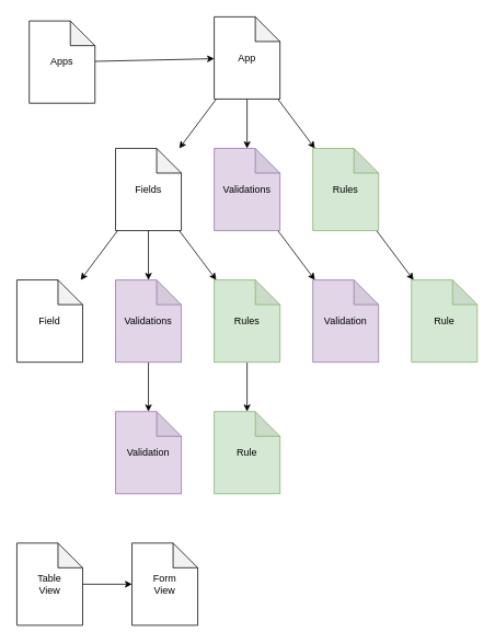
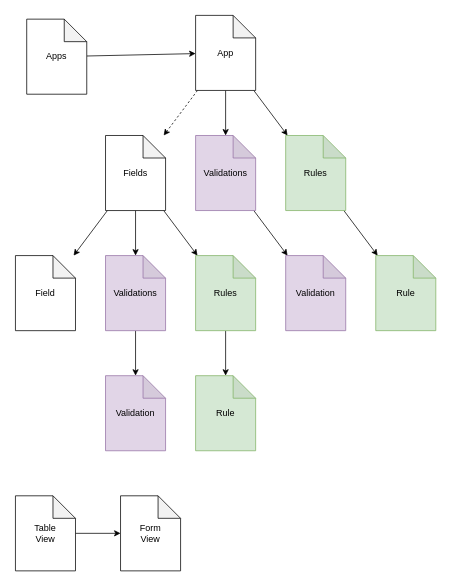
  <mxCell id="0" />
  <mxCell id="1" parent="0" />
  <mxCell id="2" style="rounded=0;orthogonalLoop=1;jettySize=auto;html=1;" parent="1" source="3" target="7" edge="1"><mxGeometry relative="1" as="geometry" /></mxCell>
  <mxCell id="3" value="Apps" style="shape=note;whiteSpace=wrap;html=1;backgroundOutline=1;darkOpacity=0.05;" parent="1" vertex="1"><mxGeometry x="35" y="25" width="80" height="100" as="geometry" /></mxCell>
- <mxCell id="4" style="rounded=0;orthogonalLoop=1;jettySize=auto;html=1;" parent="1" source="7" target="11" edge="1"><mxGeometry relative="1" as="geometry" /></mxCell>
+ <mxCell id="4" style="rounded=0;orthogonalLoop=1;jettySize=auto;html=1;dashed=1;" parent="1" source="7" target="11" edge="1"><mxGeometry relative="1" as="geometry" /></mxCell>
  <mxCell id="5" style="edgeStyle=none;rounded=0;orthogonalLoop=1;jettySize=auto;html=1;" edge="1" parent="1" source="7" target="25"><mxGeometry relative="1" as="geometry" /></mxCell>
  <mxCell id="6" style="edgeStyle=none;rounded=0;orthogonalLoop=1;jettySize=auto;html=1;" edge="1" parent="1" source="7" target="23"><mxGeometry relative="1" as="geometry" /></mxCell>
  <mxCell id="7" value="App" style="shape=note;whiteSpace=wrap;html=1;backgroundOutline=1;darkOpacity=0.05;" parent="1" vertex="1"><mxGeometry x="260" y="20" width="80" height="100" as="geometry" /></mxCell>
  <mxCell id="8" style="rounded=0;orthogonalLoop=1;jettySize=auto;html=1;" parent="1" source="11" target="12" edge="1"><mxGeometry relative="1" as="geometry" /></mxCell>
  <mxCell id="9" style="edgeStyle=none;rounded=0;orthogonalLoop=1;jettySize=auto;html=1;" edge="1" parent="1" source="11" target="14"><mxGeometry relative="1" as="geometry" /></mxCell>
  <mxCell id="10" style="edgeStyle=none;rounded=0;orthogonalLoop=1;jettySize=auto;html=1;" edge="1" parent="1" source="11" target="16"><mxGeometry relative="1" as="geometry" /></mxCell>
  <mxCell id="11" value="Fields" style="shape=note;whiteSpace=wrap;html=1;backgroundOutline=1;darkOpacity=0.05;" parent="1" vertex="1"><mxGeometry x="140" y="180" width="80" height="100" as="geometry" /></mxCell>
  <mxCell id="12" value="Field" style="shape=note;whiteSpace=wrap;html=1;backgroundOutline=1;darkOpacity=0.05;" parent="1" vertex="1"><mxGeometry x="20" y="340" width="80" height="100" as="geometry" /></mxCell>
  <mxCell id="13" style="edgeStyle=none;rounded=0;orthogonalLoop=1;jettySize=auto;html=1;" parent="1" source="14" target="17" edge="1"><mxGeometry relative="1" as="geometry" /></mxCell>
  <mxCell id="14" value="Validations" style="shape=note;whiteSpace=wrap;html=1;backgroundOutline=1;darkOpacity=0.05;fillColor=#e1d5e7;strokeColor=#9673a6;" parent="1" vertex="1"><mxGeometry x="140" y="340" width="80" height="100" as="geometry" /></mxCell>
  <mxCell id="15" style="edgeStyle=none;rounded=0;orthogonalLoop=1;jettySize=auto;html=1;" parent="1" source="16" target="18" edge="1"><mxGeometry relative="1" as="geometry" /></mxCell>
  <mxCell id="16" value="Rules" style="shape=note;whiteSpace=wrap;html=1;backgroundOutline=1;darkOpacity=0.05;fillColor=#d5e8d4;strokeColor=#82b366;" parent="1" vertex="1"><mxGeometry x="260" y="340" width="80" height="100" as="geometry" /></mxCell>
  <mxCell id="17" value="Validation" style="shape=note;whiteSpace=wrap;html=1;backgroundOutline=1;darkOpacity=0.05;fillColor=#e1d5e7;strokeColor=#9673a6;" parent="1" vertex="1"><mxGeometry x="140" y="500" width="80" height="100" as="geometry" /></mxCell>
  <mxCell id="18" value="Rule" style="shape=note;whiteSpace=wrap;html=1;backgroundOutline=1;darkOpacity=0.05;fillColor=#d5e8d4;strokeColor=#82b366;" parent="1" vertex="1"><mxGeometry x="260" y="500" width="80" height="100" as="geometry" /></mxCell>
  <mxCell id="19" style="edgeStyle=none;rounded=0;orthogonalLoop=1;jettySize=auto;html=1;" parent="1" source="20" target="21" edge="1"><mxGeometry relative="1" as="geometry" /></mxCell>
  <mxCell id="20" value="&lt;div&gt;Table&lt;/div&gt;&lt;div&gt;View&lt;br&gt;&lt;/div&gt;" style="shape=note;whiteSpace=wrap;html=1;backgroundOutline=1;darkOpacity=0.05;" parent="1" vertex="1"><mxGeometry x="20" y="660" width="80" height="100" as="geometry" /></mxCell>
  <mxCell id="21" value="Form&lt;div&gt;View&lt;br&gt;&lt;/div&gt;" style="shape=note;whiteSpace=wrap;html=1;backgroundOutline=1;darkOpacity=0.05;" parent="1" vertex="1"><mxGeometry x="160" y="660" width="80" height="100" as="geometry" /></mxCell>
  <mxCell id="22" style="edgeStyle=none;rounded=0;orthogonalLoop=1;jettySize=auto;html=1;" edge="1" parent="1" source="23" target="26"><mxGeometry relative="1" as="geometry" /></mxCell>
  <mxCell id="23" value="Validations" style="shape=note;whiteSpace=wrap;html=1;backgroundOutline=1;darkOpacity=0.05;fillColor=#e1d5e7;strokeColor=#9673a6;" vertex="1" parent="1"><mxGeometry x="260" y="180" width="80" height="100" as="geometry" /></mxCell>
  <mxCell id="24" style="edgeStyle=none;rounded=0;orthogonalLoop=1;jettySize=auto;html=1;" edge="1" parent="1" source="25" target="27"><mxGeometry relative="1" as="geometry" /></mxCell>
  <mxCell id="25" value="Rules" style="shape=note;whiteSpace=wrap;html=1;backgroundOutline=1;darkOpacity=0.05;fillColor=#d5e8d4;strokeColor=#82b366;" vertex="1" parent="1"><mxGeometry x="380" y="180" width="80" height="100" as="geometry" /></mxCell>
  <mxCell id="26" value="Validation" style="shape=note;whiteSpace=wrap;html=1;backgroundOutline=1;darkOpacity=0.05;fillColor=#e1d5e7;strokeColor=#9673a6;" vertex="1" parent="1"><mxGeometry x="380" y="340" width="80" height="100" as="geometry" /></mxCell>
  <mxCell id="27" value="Rule" style="shape=note;whiteSpace=wrap;html=1;backgroundOutline=1;darkOpacity=0.05;fillColor=#d5e8d4;strokeColor=#82b366;" vertex="1" parent="1"><mxGeometry x="500" y="340" width="80" height="100" as="geometry" /></mxCell>
